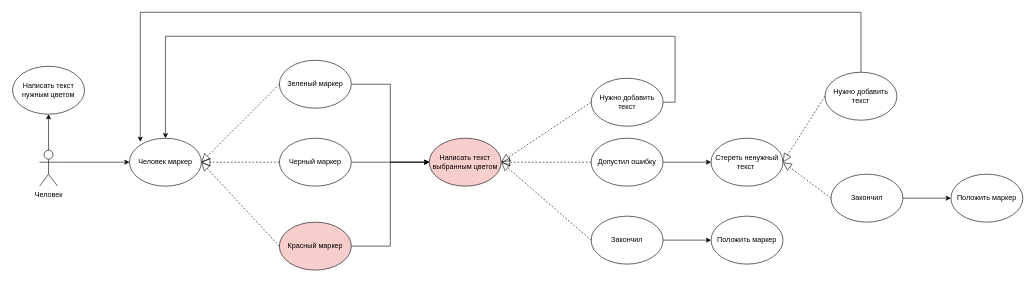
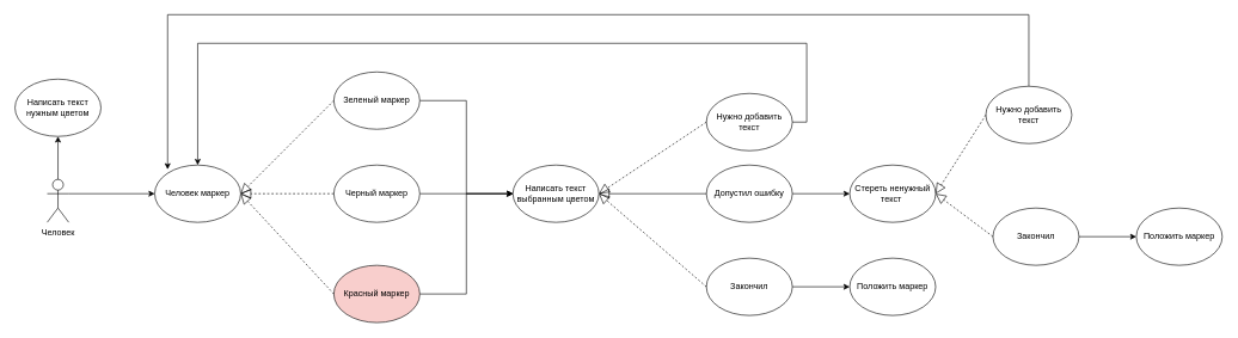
  <mxCell id="0" />
  <mxCell id="1" parent="0" />
  <mxCell id="2" value="Человек" style="shape=umlActor;verticalLabelPosition=bottom;verticalAlign=top;html=1;outlineConnect=0;" vertex="1" parent="1"><mxGeometry x="65" y="250" width="30" height="60" as="geometry" /></mxCell>
  <mxCell id="3" value="" style="endArrow=classic;html=1;exitX=0.5;exitY=0;exitDx=0;exitDy=0;exitPerimeter=0;" edge="1" parent="1" source="2"><mxGeometry width="50" height="50" relative="1" as="geometry"><mxPoint x="405" y="390" as="sourcePoint" /><mxPoint x="80" y="190" as="targetPoint" /></mxGeometry></mxCell>
  <mxCell id="4" value="Написать текст нужным цветом" style="ellipse;whiteSpace=wrap;html=1;" vertex="1" parent="1"><mxGeometry x="20" y="110" width="120" height="80" as="geometry" /></mxCell>
  <mxCell id="5" value="Человек маркер" style="ellipse;whiteSpace=wrap;html=1;" vertex="1" parent="1"><mxGeometry x="215" y="230" width="120" height="80" as="geometry" /></mxCell>
  <mxCell id="6" value="" style="endArrow=classic;html=1;exitX=1;exitY=0.333;exitDx=0;exitDy=0;exitPerimeter=0;entryX=0;entryY=0.5;entryDx=0;entryDy=0;" edge="1" parent="1" source="2" target="5"><mxGeometry width="50" height="50" relative="1" as="geometry"><mxPoint x="405" y="390" as="sourcePoint" /><mxPoint x="455" y="340" as="targetPoint" /></mxGeometry></mxCell>
  <mxCell id="7" value="" style="edgeStyle=orthogonalEdgeStyle;rounded=0;orthogonalLoop=1;jettySize=auto;html=1;entryX=0;entryY=0.5;entryDx=0;entryDy=0;" edge="1" parent="1" source="8" target="16"><mxGeometry relative="1" as="geometry"><mxPoint x="665" y="140" as="targetPoint" /></mxGeometry></mxCell>
  <mxCell id="8" value="Зеленый маркер" style="ellipse;whiteSpace=wrap;html=1;" vertex="1" parent="1"><mxGeometry x="465" y="100" width="120" height="80" as="geometry" /></mxCell>
  <mxCell id="9" style="edgeStyle=orthogonalEdgeStyle;rounded=0;orthogonalLoop=1;jettySize=auto;html=1;exitX=1;exitY=0.5;exitDx=0;exitDy=0;entryX=0;entryY=0.5;entryDx=0;entryDy=0;" edge="1" parent="1" source="10" target="16"><mxGeometry relative="1" as="geometry"><mxPoint x="665" y="270" as="targetPoint" /></mxGeometry></mxCell>
  <mxCell id="10" value="Черный маркер" style="ellipse;whiteSpace=wrap;html=1;" vertex="1" parent="1"><mxGeometry x="465" y="230" width="120" height="80" as="geometry" /></mxCell>
  <mxCell id="11" style="edgeStyle=orthogonalEdgeStyle;rounded=0;orthogonalLoop=1;jettySize=auto;html=1;exitX=1;exitY=0.5;exitDx=0;exitDy=0;entryX=0;entryY=0.5;entryDx=0;entryDy=0;" edge="1" parent="1" source="12" target="16"><mxGeometry relative="1" as="geometry"><mxPoint x="665" y="410" as="targetPoint" /></mxGeometry></mxCell>
  <mxCell id="12" value="Красный маркер" style="ellipse;whiteSpace=wrap;html=1;fillColor=#f8cecc;" vertex="1" parent="1"><mxGeometry x="465" y="370" width="120" height="80" as="geometry" /></mxCell>
  <mxCell id="13" value="" style="endArrow=block;dashed=1;endFill=0;endSize=12;html=1;exitX=0;exitY=0.5;exitDx=0;exitDy=0;entryX=1;entryY=0.5;entryDx=0;entryDy=0;" edge="1" parent="1" source="8" target="5"><mxGeometry width="160" relative="1" as="geometry"><mxPoint x="345" y="360" as="sourcePoint" /><mxPoint x="505" y="360" as="targetPoint" /></mxGeometry></mxCell>
  <mxCell id="14" value="" style="endArrow=block;dashed=1;endFill=0;endSize=12;html=1;exitX=0;exitY=0.5;exitDx=0;exitDy=0;" edge="1" parent="1" source="10" target="5"><mxGeometry width="160" relative="1" as="geometry"><mxPoint x="475" y="150" as="sourcePoint" /><mxPoint x="345" y="280" as="targetPoint" /></mxGeometry></mxCell>
  <mxCell id="15" value="" style="endArrow=block;dashed=1;endFill=0;endSize=12;html=1;exitX=0;exitY=0.5;exitDx=0;exitDy=0;" edge="1" parent="1" source="12"><mxGeometry width="160" relative="1" as="geometry"><mxPoint x="485" y="160" as="sourcePoint" /><mxPoint x="335" y="270" as="targetPoint" /></mxGeometry></mxCell>
- <mxCell id="16" value="Написать текст выбранным цветом" style="ellipse;whiteSpace=wrap;html=1;fillColor=#f8cecc;" vertex="1" parent="1"><mxGeometry x="715" y="230" width="120" height="80" as="geometry" /></mxCell>
+ <mxCell id="16" value="Написать текст выбранным цветом" style="ellipse;whiteSpace=wrap;html=1;" vertex="1" parent="1"><mxGeometry x="715" y="230" width="120" height="80" as="geometry" /></mxCell>
  <mxCell id="17" style="edgeStyle=orthogonalEdgeStyle;rounded=0;orthogonalLoop=1;jettySize=auto;html=1;exitX=1;exitY=0.5;exitDx=0;exitDy=0;entryX=0.5;entryY=0;entryDx=0;entryDy=0;" edge="1" parent="1" source="18" target="5"><mxGeometry relative="1" as="geometry"><Array as="points"><mxPoint x="1125" y="170" /><mxPoint x="1125" y="60" /><mxPoint x="275" y="60" /></Array></mxGeometry></mxCell>
  <mxCell id="18" value="Нужно добавить текст" style="ellipse;whiteSpace=wrap;html=1;" vertex="1" parent="1"><mxGeometry x="985" y="130" width="120" height="80" as="geometry" /></mxCell>
  <mxCell id="19" value="" style="endArrow=block;dashed=1;endFill=0;endSize=12;html=1;exitX=0;exitY=0.5;exitDx=0;exitDy=0;entryX=1;entryY=0.5;entryDx=0;entryDy=0;" edge="1" parent="1" source="18" target="16"><mxGeometry width="160" relative="1" as="geometry"><mxPoint x="755" y="260" as="sourcePoint" /><mxPoint x="915" y="260" as="targetPoint" /></mxGeometry></mxCell>
  <mxCell id="20" value="" style="edgeStyle=orthogonalEdgeStyle;rounded=0;orthogonalLoop=1;jettySize=auto;html=1;" edge="1" parent="1" source="21" target="27"><mxGeometry relative="1" as="geometry" /></mxCell>
  <mxCell id="21" value="Допустил ошибку" style="ellipse;whiteSpace=wrap;html=1;" vertex="1" parent="1"><mxGeometry x="985" y="230" width="120" height="80" as="geometry" /></mxCell>
- <mxCell id="22" value="" style="endArrow=block;dashed=1;endFill=0;endSize=12;html=1;exitX=0;exitY=0.5;exitDx=0;exitDy=0;entryX=1;entryY=0.5;entryDx=0;entryDy=0;" edge="1" parent="1" source="21" target="16"><mxGeometry width="160" relative="1" as="geometry"><mxPoint x="985" y="180" as="sourcePoint" /><mxPoint x="845" y="280" as="targetPoint" /></mxGeometry></mxCell>
+ <mxCell id="22" value="" style="endArrow=block;dashed=0;endFill=0;endSize=12;html=1;exitX=0;exitY=0.5;exitDx=0;exitDy=0;entryX=1;entryY=0.5;entryDx=0;entryDy=0;" edge="1" parent="1" source="21" target="16"><mxGeometry width="160" relative="1" as="geometry"><mxPoint x="985" y="180" as="sourcePoint" /><mxPoint x="845" y="280" as="targetPoint" /></mxGeometry></mxCell>
  <mxCell id="23" value="" style="edgeStyle=orthogonalEdgeStyle;rounded=0;orthogonalLoop=1;jettySize=auto;html=1;" edge="1" parent="1" source="24" target="26"><mxGeometry relative="1" as="geometry" /></mxCell>
  <mxCell id="24" value="Закончил" style="ellipse;whiteSpace=wrap;html=1;" vertex="1" parent="1"><mxGeometry x="985" y="360" width="120" height="80" as="geometry" /></mxCell>
  <mxCell id="25" value="" style="endArrow=block;dashed=1;endFill=0;endSize=12;html=1;exitX=0;exitY=0.5;exitDx=0;exitDy=0;entryX=1;entryY=0.5;entryDx=0;entryDy=0;" edge="1" parent="1" source="24" target="16"><mxGeometry width="160" relative="1" as="geometry"><mxPoint x="995" y="280" as="sourcePoint" /><mxPoint x="845" y="280" as="targetPoint" /></mxGeometry></mxCell>
  <mxCell id="26" value="Положить маркер" style="ellipse;whiteSpace=wrap;html=1;" vertex="1" parent="1"><mxGeometry x="1185" y="360" width="120" height="80" as="geometry" /></mxCell>
  <mxCell id="27" value="Стереть ненужный текст&amp;nbsp;" style="ellipse;whiteSpace=wrap;html=1;" vertex="1" parent="1"><mxGeometry x="1185" y="230" width="120" height="80" as="geometry" /></mxCell>
  <mxCell id="28" style="edgeStyle=orthogonalEdgeStyle;rounded=0;orthogonalLoop=1;jettySize=auto;html=1;exitX=0.5;exitY=0;exitDx=0;exitDy=0;entryX=0.15;entryY=0.075;entryDx=0;entryDy=0;entryPerimeter=0;" edge="1" parent="1" source="29" target="5"><mxGeometry relative="1" as="geometry"><Array as="points"><mxPoint x="1435" y="20" /><mxPoint x="233" y="20" /></Array></mxGeometry></mxCell>
  <mxCell id="29" value="Нужно добавить текст" style="ellipse;whiteSpace=wrap;html=1;" vertex="1" parent="1"><mxGeometry x="1375" y="120" width="120" height="80" as="geometry" /></mxCell>
  <mxCell id="30" value="" style="endArrow=block;dashed=1;endFill=0;endSize=12;html=1;exitX=0;exitY=0.5;exitDx=0;exitDy=0;entryX=1;entryY=0.5;entryDx=0;entryDy=0;" edge="1" parent="1" source="29" target="27"><mxGeometry width="160" relative="1" as="geometry"><mxPoint x="1145" y="250" as="sourcePoint" /><mxPoint x="1305" y="250" as="targetPoint" /></mxGeometry></mxCell>
  <mxCell id="31" value="" style="edgeStyle=orthogonalEdgeStyle;rounded=0;orthogonalLoop=1;jettySize=auto;html=1;" edge="1" parent="1" source="32" target="33"><mxGeometry relative="1" as="geometry" /></mxCell>
  <mxCell id="32" value="Закончил" style="ellipse;whiteSpace=wrap;html=1;" vertex="1" parent="1"><mxGeometry x="1385" y="290" width="120" height="80" as="geometry" /></mxCell>
  <mxCell id="33" value="Положить маркер" style="ellipse;whiteSpace=wrap;html=1;" vertex="1" parent="1"><mxGeometry x="1585" y="290" width="120" height="80" as="geometry" /></mxCell>
  <mxCell id="34" value="" style="endArrow=block;dashed=1;endFill=0;endSize=12;html=1;exitX=0;exitY=0.5;exitDx=0;exitDy=0;" edge="1" parent="1" source="32"><mxGeometry width="160" relative="1" as="geometry"><mxPoint x="995" y="410" as="sourcePoint" /><mxPoint x="1305" y="270" as="targetPoint" /></mxGeometry></mxCell>
